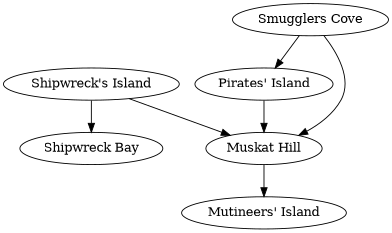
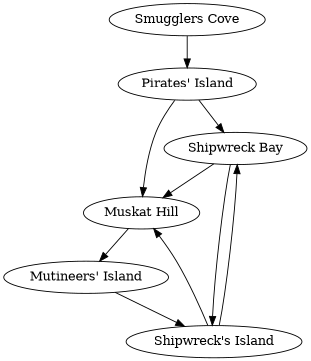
  digraph {
    "Pirates' Island"
    "Shipwreck Bay"
    "Muskat Hill"
    n4 [label="Shipwreck's Island"]
    "Mutineers' Island"
    "Smugglers Cove"
+   "Pirates' Island" -> "Shipwreck Bay"
    "Pirates' Island" -> "Muskat Hill"
-   "Smugglers Cove" -> "Muskat Hill"
+   "Shipwreck Bay" -> "Muskat Hill"
+   "Shipwreck Bay" -> n4
    "Muskat Hill" -> "Mutineers' Island"
    n4 -> "Shipwreck Bay"
    n4 -> "Muskat Hill"
+   "Mutineers' Island" -> n4
    "Smugglers Cove" -> "Pirates' Island"
  }
